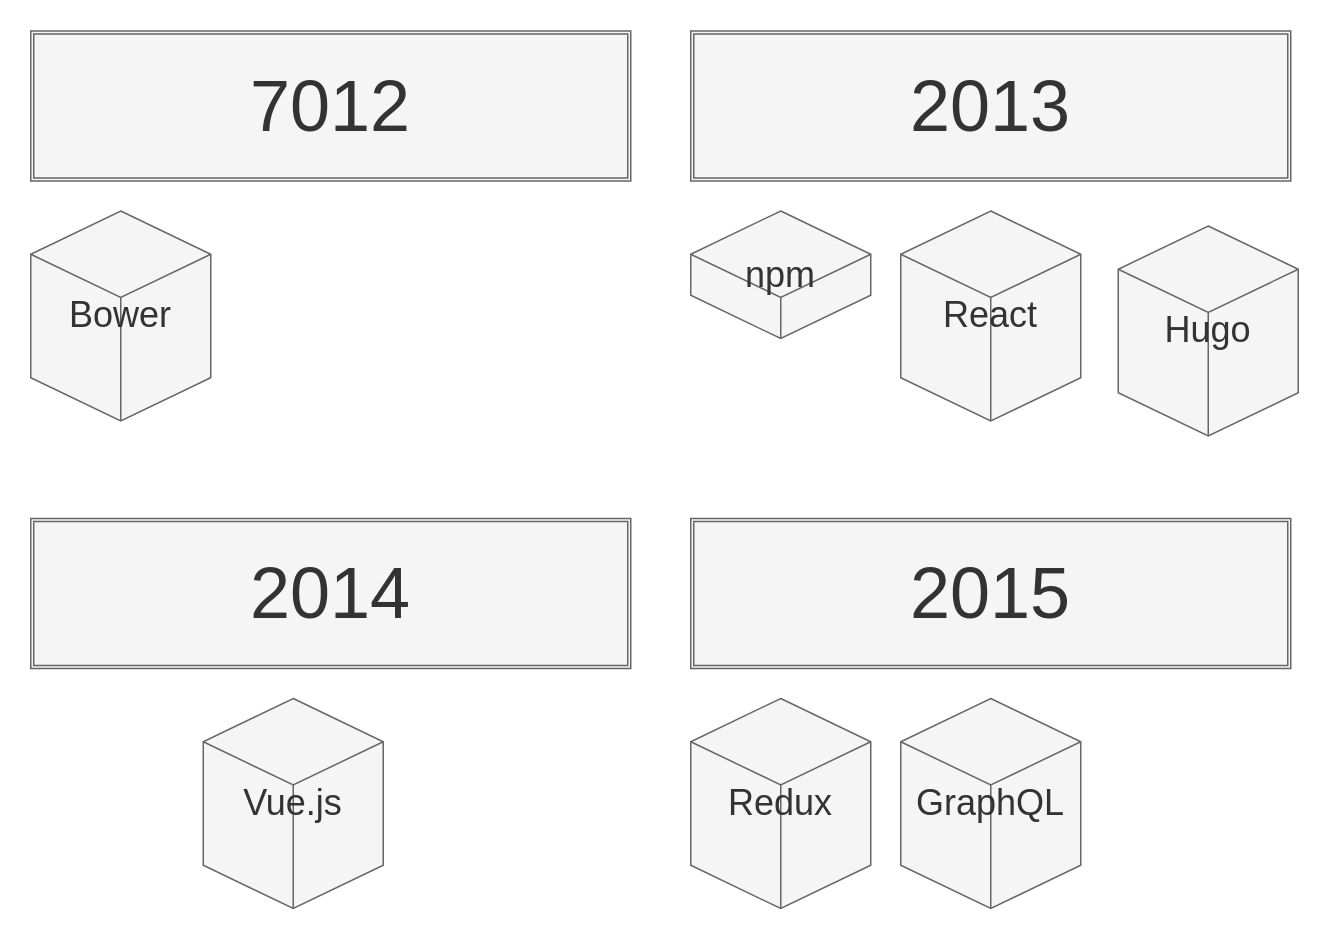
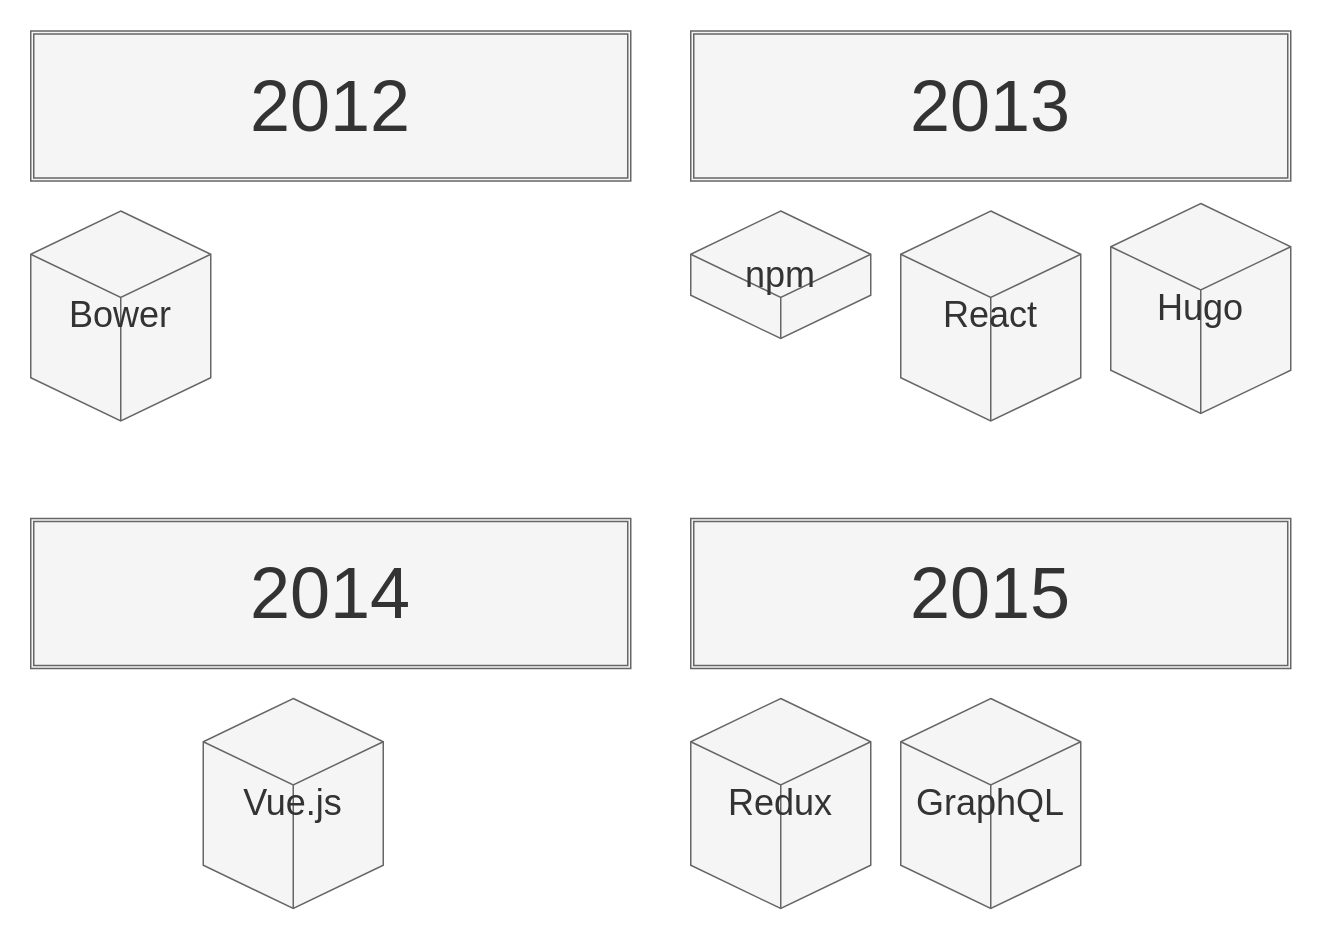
  <mxCell id="0" />
  <mxCell id="1" parent="0" />
- <mxCell id="2" value="&lt;font style=&quot;font-size: 48px&quot;&gt;7012&lt;/font&gt;" style="shape=ext;double=1;rounded=0;whiteSpace=wrap;html=1;shadow=0;sketch=0;fillColor=#f5f5f5;strokeColor=#666666;fontColor=#333333;" parent="1" vertex="1"><mxGeometry width="400" height="100" as="geometry" x="20" y="20" /></mxCell>
+ <mxCell id="2" value="&lt;font style=&quot;font-size: 48px&quot;&gt;2012&lt;/font&gt;" style="shape=ext;double=1;rounded=0;whiteSpace=wrap;html=1;shadow=0;sketch=0;fillColor=#f5f5f5;strokeColor=#666666;fontColor=#333333;" parent="1" vertex="1"><mxGeometry width="400" height="100" as="geometry" x="20" y="20" /></mxCell>
  <mxCell id="3" value="&lt;font style=&quot;font-size: 24px&quot;&gt;Bower&lt;/font&gt;" style="html=1;whiteSpace=wrap;shape=isoCube2;backgroundOutline=1;isoAngle=15;shadow=0;sketch=0;fillColor=#f5f5f5;strokeColor=#666666;fontColor=#333333;" parent="1" vertex="1"><mxGeometry y="140" width="120" height="140" as="geometry" x="20" /></mxCell>
  <mxCell id="4" value="&lt;font style=&quot;font-size: 48px&quot;&gt;2013&lt;/font&gt;" style="shape=ext;double=1;rounded=0;whiteSpace=wrap;html=1;shadow=0;sketch=0;fillColor=#f5f5f5;strokeColor=#666666;fontColor=#333333;" parent="1" vertex="1"><mxGeometry x="460" width="400" height="100" as="geometry" y="20" /></mxCell>
  <mxCell id="5" value="&lt;font style=&quot;font-size: 24px&quot;&gt;npm&lt;/font&gt;" style="html=1;whiteSpace=wrap;shape=isoCube2;backgroundOutline=1;isoAngle=15;shadow=0;sketch=0;fillColor=#f5f5f5;strokeColor=#666666;fontColor=#333333;" parent="1" vertex="1"><mxGeometry x="460" y="140" width="120" height="85" as="geometry" /></mxCell>
  <mxCell id="6" value="&lt;font style=&quot;font-size: 24px&quot;&gt;React&lt;/font&gt;" style="html=1;whiteSpace=wrap;shape=isoCube2;backgroundOutline=1;isoAngle=15;shadow=0;sketch=0;fillColor=#f5f5f5;strokeColor=#666666;fontColor=#333333;" parent="1" vertex="1"><mxGeometry x="600" y="140" width="120" height="140" as="geometry" /></mxCell>
- <mxCell id="7" value="&lt;font style=&quot;font-size: 24px&quot;&gt;Hugo&lt;/font&gt;" style="html=1;whiteSpace=wrap;shape=isoCube2;backgroundOutline=1;isoAngle=15;shadow=0;sketch=0;fillColor=#f5f5f5;strokeColor=#666666;fontColor=#333333;" parent="1" vertex="1"><mxGeometry x="745" y="150" width="120" height="140" as="geometry" /></mxCell>
+ <mxCell id="7" value="&lt;font style=&quot;font-size: 24px&quot;&gt;Hugo&lt;/font&gt;" style="html=1;whiteSpace=wrap;shape=isoCube2;backgroundOutline=1;isoAngle=15;shadow=0;sketch=0;fillColor=#f5f5f5;strokeColor=#666666;fontColor=#333333;" parent="1" vertex="1"><mxGeometry x="740" y="135" width="120" height="140" as="geometry" /></mxCell>
  <mxCell id="8" value="&lt;font style=&quot;font-size: 48px&quot;&gt;2014&lt;/font&gt;" style="shape=ext;double=1;rounded=0;whiteSpace=wrap;html=1;shadow=0;sketch=0;fillColor=#f5f5f5;strokeColor=#666666;fontColor=#333333;" parent="1" vertex="1"><mxGeometry y="345" width="400" height="100" as="geometry" x="20" /></mxCell>
  <mxCell id="9" value="&lt;font style=&quot;font-size: 24px&quot;&gt;Vue.js&lt;/font&gt;" style="html=1;whiteSpace=wrap;shape=isoCube2;backgroundOutline=1;isoAngle=15;shadow=0;sketch=0;fillColor=#f5f5f5;strokeColor=#666666;fontColor=#333333;" parent="1" vertex="1"><mxGeometry x="135" y="465" width="120" height="140" as="geometry" /></mxCell>
  <mxCell id="10" value="&lt;font style=&quot;font-size: 48px&quot;&gt;2015&lt;/font&gt;" style="shape=ext;double=1;rounded=0;whiteSpace=wrap;html=1;shadow=0;sketch=0;fillColor=#f5f5f5;strokeColor=#666666;fontColor=#333333;" parent="1" vertex="1"><mxGeometry x="460" y="345" width="400" height="100" as="geometry" /></mxCell>
  <mxCell id="11" value="&lt;font style=&quot;font-size: 24px&quot;&gt;Redux&lt;/font&gt;" style="html=1;whiteSpace=wrap;shape=isoCube2;backgroundOutline=1;isoAngle=15;shadow=0;sketch=0;fillColor=#f5f5f5;strokeColor=#666666;fontColor=#333333;" parent="1" vertex="1"><mxGeometry x="460" y="465" width="120" height="140" as="geometry" /></mxCell>
  <mxCell id="12" value="&lt;font style=&quot;font-size: 24px&quot;&gt;GraphQL&lt;/font&gt;" style="html=1;whiteSpace=wrap;shape=isoCube2;backgroundOutline=1;isoAngle=15;shadow=0;sketch=0;fillColor=#f5f5f5;strokeColor=#666666;fontColor=#333333;" parent="1" vertex="1"><mxGeometry x="600" y="465" width="120" height="140" as="geometry" /></mxCell>
